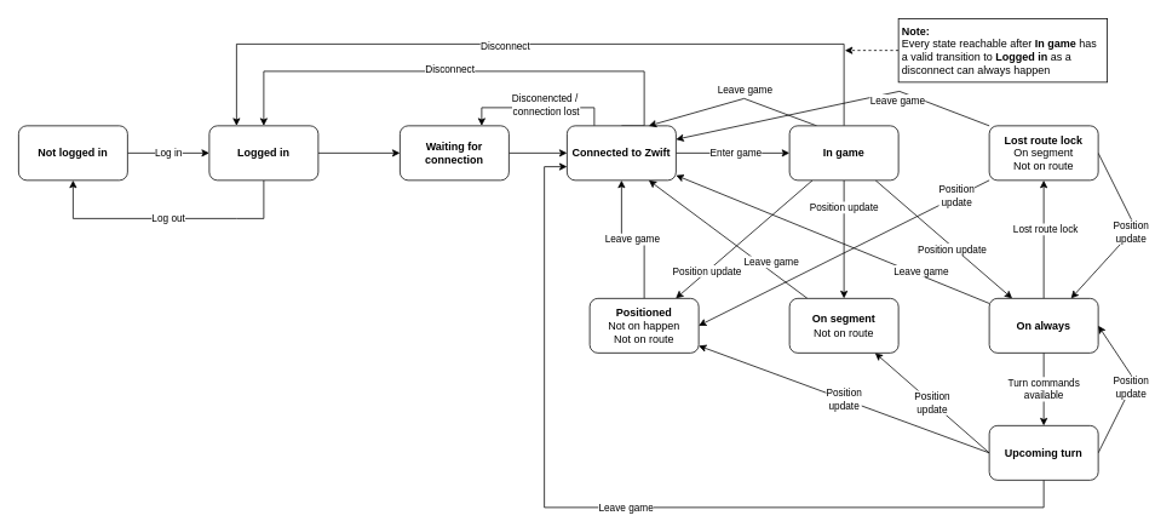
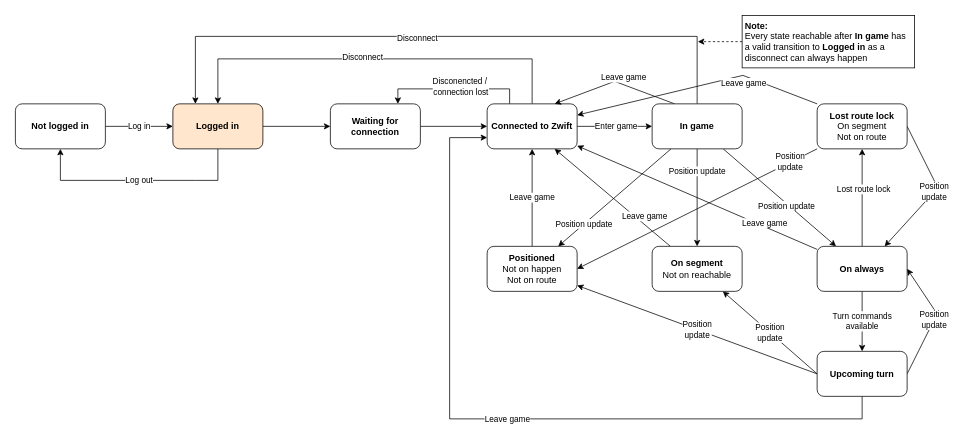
  <mxCell id="0" />
  <mxCell id="1" parent="0" />
  <mxCell id="2" value="" style="rounded=0;orthogonalLoop=1;jettySize=auto;html=1;" parent="1" source="8" target="17" edge="1"><mxGeometry relative="1" as="geometry" /></mxCell>
  <mxCell id="3" value="Enter game" style="edgeLabel;html=1;align=center;verticalAlign=middle;resizable=0;points=[];" parent="2" vertex="1" connectable="0"><mxGeometry x="0.19" y="1" relative="1" as="geometry"><mxPoint x="-9" y="1" as="offset" /></mxGeometry></mxCell>
  <mxCell id="4" style="edgeStyle=orthogonalEdgeStyle;rounded=0;orthogonalLoop=1;jettySize=auto;html=1;entryX=0.5;entryY=0;entryDx=0;entryDy=0;exitX=0.5;exitY=0;exitDx=0;exitDy=0;" parent="1" source="8" target="29" edge="1"><mxGeometry relative="1" as="geometry"><Array as="points"><mxPoint x="709" y="78" /><mxPoint x="290" y="78" /></Array></mxGeometry></mxCell>
  <mxCell id="5" value="Disconnect" style="edgeLabel;html=1;align=center;verticalAlign=middle;resizable=0;points=[];" parent="4" vertex="1" connectable="0"><mxGeometry x="0.118" y="-3" relative="1" as="geometry"><mxPoint x="15" as="offset" /></mxGeometry></mxCell>
  <mxCell id="6" style="edgeStyle=orthogonalEdgeStyle;rounded=0;orthogonalLoop=1;jettySize=auto;html=1;exitX=0.25;exitY=0;exitDx=0;exitDy=0;entryX=0.75;entryY=0;entryDx=0;entryDy=0;" parent="1" source="8" target="40" edge="1"><mxGeometry relative="1" as="geometry" /></mxCell>
  <mxCell id="7" value="Disconencted /&amp;nbsp;&lt;br&gt;connection lost" style="edgeLabel;html=1;align=center;verticalAlign=middle;resizable=0;points=[];" parent="6" vertex="1" connectable="0"><mxGeometry x="-0.104" y="-4" relative="1" as="geometry"><mxPoint as="offset" /></mxGeometry></mxCell>
- <mxCell id="8" value="Connected to Zwift" style="rounded=1;whiteSpace=wrap;html=1;fontStyle=1" parent="1" vertex="1"><mxGeometry x="624" y="137.97" width="120" height="60" as="geometry" /></mxCell>
+ <mxCell id="8" value="Connected to Zwift" style="rounded=1;whiteSpace=wrap;html=1;fontStyle=1" parent="1" vertex="1"><mxGeometry x="649" y="137.97" width="120" height="60" as="geometry" /></mxCell>
  <mxCell id="9" value="Position update" style="rounded=0;orthogonalLoop=1;jettySize=auto;html=1;" parent="1" source="17" target="19" edge="1"><mxGeometry x="0.534" relative="1" as="geometry"><mxPoint as="offset" /></mxGeometry></mxCell>
  <mxCell id="10" value="Position update" style="rounded=0;orthogonalLoop=1;jettySize=auto;html=1;" parent="1" source="17" target="21" edge="1"><mxGeometry x="-0.538" relative="1" as="geometry"><mxPoint as="offset" /></mxGeometry></mxCell>
  <mxCell id="11" value="" style="edgeStyle=none;rounded=0;orthogonalLoop=1;jettySize=auto;html=1;" parent="1" source="17" target="26" edge="1"><mxGeometry relative="1" as="geometry" /></mxCell>
  <mxCell id="12" value="Position update" style="edgeLabel;html=1;align=center;verticalAlign=middle;resizable=0;points=[];" parent="11" vertex="1" connectable="0"><mxGeometry x="0.133" y="-2" relative="1" as="geometry"><mxPoint as="offset" /></mxGeometry></mxCell>
  <mxCell id="13" value="" style="edgeStyle=none;rounded=0;orthogonalLoop=1;jettySize=auto;html=1;entryX=0.75;entryY=0;entryDx=0;entryDy=0;exitX=0.25;exitY=0;exitDx=0;exitDy=0;" parent="1" source="17" target="8" edge="1"><mxGeometry relative="1" as="geometry"><Array as="points"><mxPoint x="819" y="107.97" /></Array></mxGeometry></mxCell>
  <mxCell id="14" value="Leave game" style="edgeLabel;html=1;align=center;verticalAlign=middle;resizable=0;points=[];" parent="13" vertex="1" connectable="0"><mxGeometry x="-0.129" y="-1" relative="1" as="geometry"><mxPoint y="-9" as="offset" /></mxGeometry></mxCell>
  <mxCell id="15" style="edgeStyle=orthogonalEdgeStyle;rounded=0;orthogonalLoop=1;jettySize=auto;html=1;entryX=0.25;entryY=0;entryDx=0;entryDy=0;exitX=0.5;exitY=0;exitDx=0;exitDy=0;" parent="1" source="17" target="29" edge="1"><mxGeometry relative="1" as="geometry"><Array as="points"><mxPoint x="929" y="48" /><mxPoint x="260" y="48" /></Array></mxGeometry></mxCell>
  <mxCell id="16" value="Disconnect" style="edgeLabel;html=1;align=center;verticalAlign=middle;resizable=0;points=[];" parent="15" vertex="1" connectable="0"><mxGeometry x="0.091" y="1" relative="1" as="geometry"><mxPoint as="offset" /></mxGeometry></mxCell>
  <mxCell id="17" value="&lt;b&gt;In game&lt;/b&gt;" style="whiteSpace=wrap;html=1;rounded=1;" parent="1" vertex="1"><mxGeometry x="869" y="137.97" width="120" height="60" as="geometry" /></mxCell>
  <mxCell id="18" value="Leave game" style="edgeStyle=orthogonalEdgeStyle;rounded=0;orthogonalLoop=1;jettySize=auto;html=1;entryX=0.5;entryY=1;entryDx=0;entryDy=0;" parent="1" source="19" target="8" edge="1"><mxGeometry relative="1" as="geometry" /></mxCell>
  <mxCell id="19" value="&lt;b&gt;Positioned&lt;/b&gt;&lt;br&gt;Not on happen&lt;br&gt;Not on route" style="whiteSpace=wrap;html=1;rounded=1;" parent="1" vertex="1"><mxGeometry x="649" y="327.97" width="120" height="60" as="geometry" /></mxCell>
  <mxCell id="20" value="Leave game" style="rounded=0;orthogonalLoop=1;jettySize=auto;html=1;entryX=0.75;entryY=1;entryDx=0;entryDy=0;" parent="1" source="21" target="8" edge="1"><mxGeometry x="-0.484" y="-8" relative="1" as="geometry"><mxPoint as="offset" /></mxGeometry></mxCell>
- <mxCell id="21" value="&lt;b&gt;On segment&lt;/b&gt;&lt;br&gt;Not on route" style="whiteSpace=wrap;html=1;rounded=1;" parent="1" vertex="1"><mxGeometry x="869" y="327.97" width="120" height="60" as="geometry" /></mxCell>
+ <mxCell id="21" value="&lt;b&gt;On segment&lt;/b&gt;&lt;br&gt;Not on reachable" style="whiteSpace=wrap;html=1;rounded=1;" parent="1" vertex="1"><mxGeometry x="869" y="327.97" width="120" height="60" as="geometry" /></mxCell>
  <mxCell id="22" value="Leave game" style="edgeStyle=none;rounded=0;orthogonalLoop=1;jettySize=auto;html=1;" parent="1" source="26" target="8" edge="1"><mxGeometry x="-0.554" y="-4" relative="1" as="geometry"><mxPoint as="offset" /></mxGeometry></mxCell>
  <mxCell id="23" value="Turn commands&lt;br&gt;available" style="edgeStyle=none;rounded=0;orthogonalLoop=1;jettySize=auto;html=1;" parent="1" source="26" target="36" edge="1"><mxGeometry relative="1" as="geometry" /></mxCell>
  <mxCell id="24" style="edgeStyle=orthogonalEdgeStyle;rounded=0;orthogonalLoop=1;jettySize=auto;html=1;" edge="1" parent="1" source="26" target="45"><mxGeometry relative="1" as="geometry" /></mxCell>
  <mxCell id="25" value="Lost route lock" style="edgeLabel;html=1;align=center;verticalAlign=middle;resizable=0;points=[];" vertex="1" connectable="0" parent="24"><mxGeometry x="0.162" y="-1" relative="1" as="geometry"><mxPoint as="offset" /></mxGeometry></mxCell>
  <mxCell id="26" value="&lt;b&gt;On always&lt;br&gt;&lt;/b&gt;" style="whiteSpace=wrap;html=1;rounded=1;" parent="1" vertex="1"><mxGeometry x="1089" y="327.97" width="120" height="60" as="geometry" /></mxCell>
  <mxCell id="27" style="edgeStyle=orthogonalEdgeStyle;rounded=0;orthogonalLoop=1;jettySize=auto;html=1;entryX=0;entryY=0.5;entryDx=0;entryDy=0;" parent="1" source="29" target="40" edge="1"><mxGeometry relative="1" as="geometry" /></mxCell>
  <mxCell id="28" value="Log out" style="edgeStyle=orthogonalEdgeStyle;rounded=0;orthogonalLoop=1;jettySize=auto;html=1;entryX=0.5;entryY=1;entryDx=0;entryDy=0;exitX=0.5;exitY=1;exitDx=0;exitDy=0;" parent="1" source="29" target="31" edge="1"><mxGeometry relative="1" as="geometry"><Array as="points"><mxPoint x="260" y="240" /><mxPoint x="50" y="240" /></Array></mxGeometry></mxCell>
- <mxCell id="29" value="Logged in" style="rounded=1;whiteSpace=wrap;html=1;fontStyle=1" parent="1" vertex="1"><mxGeometry x="230" y="137.97" width="120" height="60" as="geometry" /></mxCell>
+ <mxCell id="29" value="Logged in" style="rounded=1;whiteSpace=wrap;html=1;fontStyle=1;fillColor=#ffe6cc;" parent="1" vertex="1"><mxGeometry x="230" y="137.97" width="120" height="60" as="geometry" /></mxCell>
  <mxCell id="30" value="Log in" style="edgeStyle=orthogonalEdgeStyle;rounded=0;orthogonalLoop=1;jettySize=auto;html=1;" parent="1" source="31" target="29" edge="1"><mxGeometry relative="1" as="geometry" /></mxCell>
  <mxCell id="31" value="Not logged in" style="rounded=1;whiteSpace=wrap;html=1;fontStyle=1" parent="1" vertex="1"><mxGeometry x="20" y="137.97" width="120" height="60" as="geometry" /></mxCell>
  <mxCell id="32" value="Position&lt;br&gt;update" style="edgeStyle=none;rounded=0;orthogonalLoop=1;jettySize=auto;html=1;entryX=1;entryY=0.5;entryDx=0;entryDy=0;exitX=1;exitY=0.5;exitDx=0;exitDy=0;" parent="1" source="36" target="26" edge="1"><mxGeometry relative="1" as="geometry"><Array as="points"><mxPoint x="1249" y="417.97" /></Array></mxGeometry></mxCell>
  <mxCell id="33" value="Position &lt;br&gt;update" style="edgeStyle=none;rounded=0;orthogonalLoop=1;jettySize=auto;html=1;exitX=0;exitY=0.5;exitDx=0;exitDy=0;" parent="1" source="36" target="21" edge="1"><mxGeometry relative="1" as="geometry" /></mxCell>
  <mxCell id="34" value="Position&lt;br&gt;update" style="edgeStyle=none;rounded=0;orthogonalLoop=1;jettySize=auto;html=1;exitX=0;exitY=0.5;exitDx=0;exitDy=0;" parent="1" source="36" target="19" edge="1"><mxGeometry relative="1" as="geometry" /></mxCell>
  <mxCell id="35" value="Leave game" style="edgeStyle=orthogonalEdgeStyle;rounded=0;orthogonalLoop=1;jettySize=auto;html=1;entryX=0;entryY=0.75;entryDx=0;entryDy=0;exitX=0.5;exitY=1;exitDx=0;exitDy=0;" parent="1" source="36" target="8" edge="1"><mxGeometry relative="1" as="geometry"><Array as="points"><mxPoint x="1149" y="557.97" /><mxPoint x="599" y="557.97" /><mxPoint x="599" y="182.97" /></Array></mxGeometry></mxCell>
  <mxCell id="36" value="Upcoming turn" style="whiteSpace=wrap;html=1;rounded=1;fontStyle=1" parent="1" vertex="1"><mxGeometry x="1089" y="467.97" width="120" height="60" as="geometry" /></mxCell>
  <mxCell id="37" style="edgeStyle=orthogonalEdgeStyle;rounded=0;orthogonalLoop=1;jettySize=auto;html=1;dashed=1;" parent="1" source="38" edge="1"><mxGeometry relative="1" as="geometry"><mxPoint x="930" y="55" as="targetPoint" /></mxGeometry></mxCell>
  <mxCell id="38" value="Note:&lt;br&gt;&lt;span style=&quot;font-weight: normal&quot;&gt;Every state reachable after &lt;/span&gt;In game &lt;span style=&quot;font-weight: normal&quot;&gt;has a valid transition to &lt;/span&gt;Logged in&lt;span style=&quot;font-weight: normal&quot;&gt;&amp;nbsp;as a disconnect can always happen&lt;/span&gt;" style="text;html=1;align=left;verticalAlign=top;whiteSpace=wrap;rounded=0;fontStyle=1;fillColor=default;strokeColor=default;spacingLeft=2;spacingRight=2;" parent="1" vertex="1"><mxGeometry x="989" y="20" width="230" height="70" as="geometry" /></mxCell>
  <mxCell id="39" style="edgeStyle=orthogonalEdgeStyle;rounded=0;orthogonalLoop=1;jettySize=auto;html=1;entryX=0;entryY=0.5;entryDx=0;entryDy=0;" parent="1" source="40" target="8" edge="1"><mxGeometry relative="1" as="geometry" /></mxCell>
  <mxCell id="40" value="Waiting for connection" style="rounded=1;whiteSpace=wrap;html=1;fontStyle=1" parent="1" vertex="1"><mxGeometry x="440" y="137.97" width="120" height="60" as="geometry" /></mxCell>
  <mxCell id="41" value="Position&lt;br&gt;update" style="rounded=0;orthogonalLoop=1;jettySize=auto;html=1;exitX=1;exitY=0.5;exitDx=0;exitDy=0;entryX=0.75;entryY=0;entryDx=0;entryDy=0;" edge="1" parent="1" source="45" target="26"><mxGeometry relative="1" as="geometry"><Array as="points"><mxPoint x="1250" y="250" /></Array></mxGeometry></mxCell>
  <mxCell id="42" style="edgeStyle=none;rounded=0;orthogonalLoop=1;jettySize=auto;html=1;entryX=1;entryY=0.5;entryDx=0;entryDy=0;" edge="1" parent="1" source="45" target="19"><mxGeometry relative="1" as="geometry" /></mxCell>
  <mxCell id="43" value="Position&lt;br&gt;update" style="edgeLabel;html=1;align=center;verticalAlign=middle;resizable=0;points=[];" vertex="1" connectable="0" parent="42"><mxGeometry x="-0.775" y="-2" relative="1" as="geometry"><mxPoint as="offset" /></mxGeometry></mxCell>
  <mxCell id="44" value="Leave game" style="edgeStyle=none;rounded=0;orthogonalLoop=1;jettySize=auto;html=1;exitX=0;exitY=0;exitDx=0;exitDy=0;entryX=1;entryY=0.25;entryDx=0;entryDy=0;" edge="1" parent="1" source="45" target="8"><mxGeometry x="-0.385" y="9" relative="1" as="geometry"><Array as="points"><mxPoint x="990" y="100" /></Array><mxPoint as="offset" /></mxGeometry></mxCell>
  <mxCell id="45" value="&lt;b&gt;Lost route lock&lt;/b&gt;&lt;br&gt;On segment&lt;br&gt;Not on route" style="whiteSpace=wrap;html=1;rounded=1;" vertex="1" parent="1"><mxGeometry x="1089" y="137.97" width="120" height="60" as="geometry" /></mxCell>
